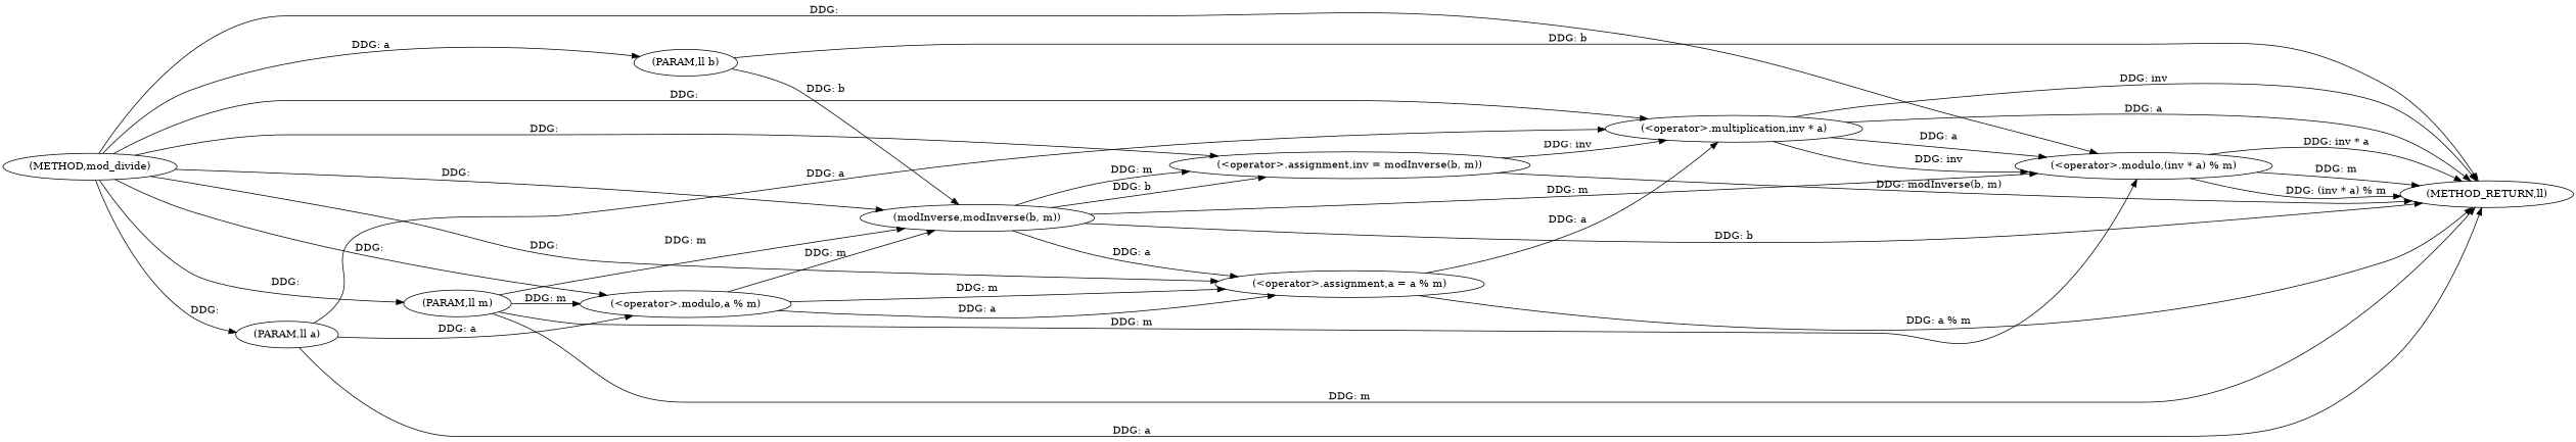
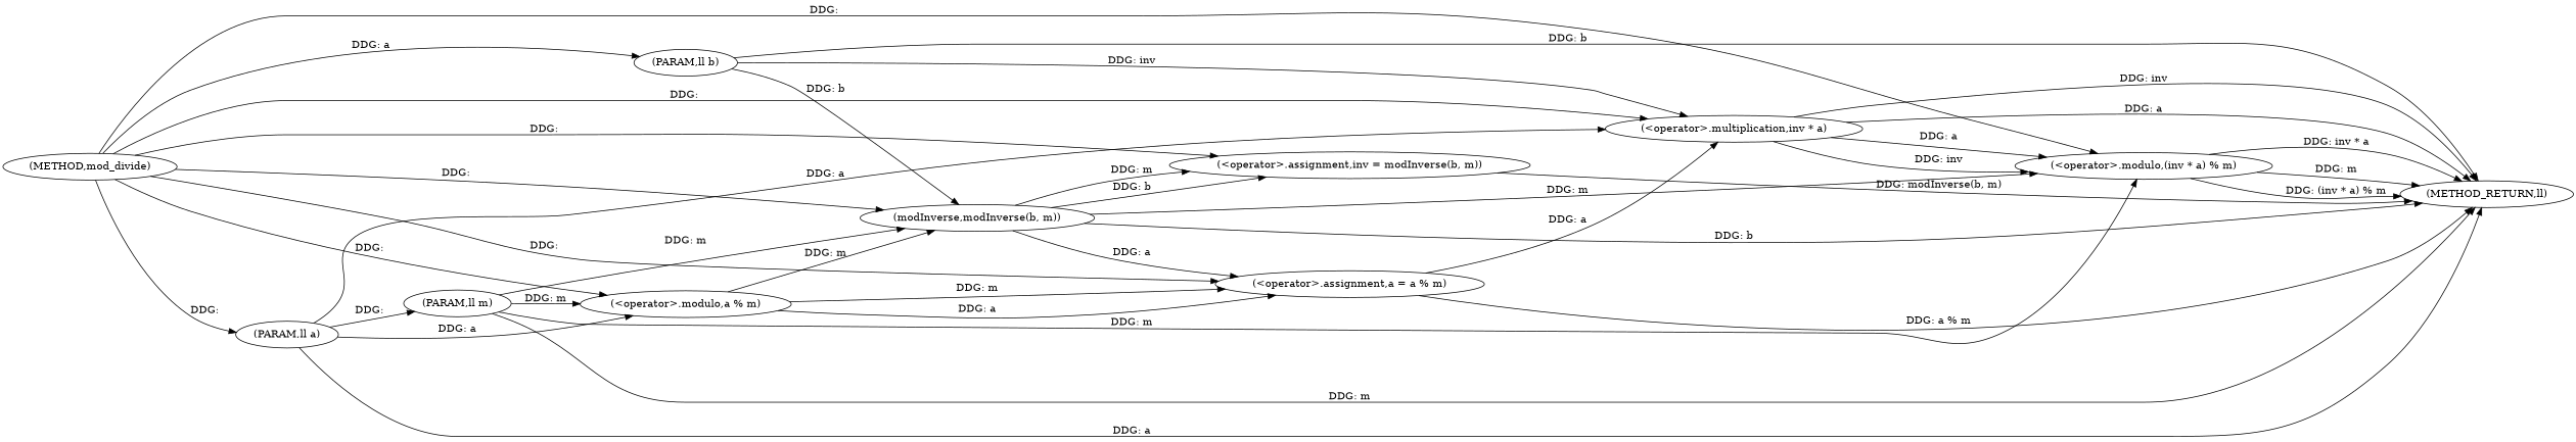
  digraph {
    rankdir=LR
    n1 [label="(METHOD,mod_divide)"]
    n2 [label="(PARAM,ll a)"]
    n3 [label="(PARAM,ll b)"]
    n4 [label="(PARAM,ll m)"]
    n5 [label="(<operator>.assignment,a = a % m)"]
    n6 [label="(<operator>.assignment,inv = modInverse(b, m))"]
    n7 [label="(<operator>.modulo,(inv * a) % m)"]
    n8 [label="(<operator>.modulo,a % m)"]
    n9 [label="(modInverse,modInverse(b, m))"]
    n10 [label="(<operator>.multiplication,inv * a)"]
    n11 [label="(METHOD_RETURN,ll)"]
    n1 -> n2 [label="DDG: "]
    n1 -> n3 [label="DDG: a"]
-   n1 -> n4 [label="DDG: "]
+   n2 -> n4 [label="DDG: "]
    n1 -> n5 [label="DDG: "]
    n1 -> n6 [label="DDG: "]
    n1 -> n7 [label="DDG: "]
    n1 -> n8 [label="DDG: "]
    n1 -> n9 [label="DDG: "]
    n1 -> n10 [label="DDG: "]
    n2 -> n8 [label="DDG: a"]
    n2 -> n10 [label="DDG: a"]
    n2 -> n11 [label="DDG: a"]
    n3 -> n9 [label="DDG: b"]
    n3 -> n11 [label="DDG: b"]
    n4 -> n7 [label="DDG: m"]
    n4 -> n8 [label="DDG: m"]
    n4 -> n9 [label="DDG: m"]
    n4 -> n11 [label="DDG: m"]
    n5 -> n10 [label="DDG: a"]
    n5 -> n11 [label="DDG: a % m"]
-   n6 -> n10 [label="DDG: inv"]
+   n3 -> n10 [label="DDG: inv"]
    n6 -> n11 [label="DDG: modInverse(b, m)"]
    n7 -> n11 [label="DDG: inv * a"]
    n7 -> n11 [label="DDG: m"]
    n7 -> n11 [label="DDG: (inv * a) % m"]
    n8 -> n5 [label="DDG: m"]
    n8 -> n5 [label="DDG: a"]
    n8 -> n9 [label="DDG: m"]
    n9 -> n5 [label="DDG: a"]
    n9 -> n6 [label="DDG: b"]
    n9 -> n6 [label="DDG: m"]
    n9 -> n7 [label="DDG: m"]
    n9 -> n11 [label="DDG: b"]
    n10 -> n7 [label="DDG: inv"]
    n10 -> n7 [label="DDG: a"]
    n10 -> n11 [label="DDG: inv"]
    n10 -> n11 [label="DDG: a"]
  }
